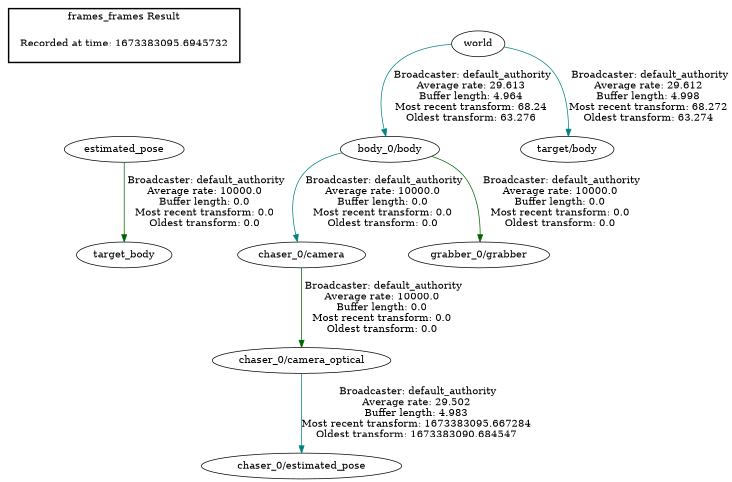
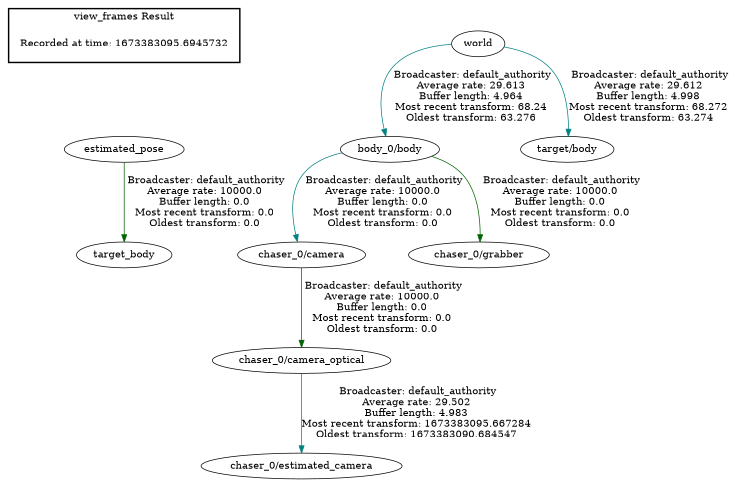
  digraph {
    edge [color=teal]
    "Recorded at time: 1673383095.6945732" [shape=plaintext]
    estimated_pose
    n3 [label="body_0/body"]
    "chaser_0/camera"
-   "chaser_0/grabber" [label="grabber_0/grabber"]
+   "chaser_0/grabber"
    "chaser_0/camera_optical"
-   "chaser_0/estimated_pose"
+   "chaser_0/estimated_pose" [label="chaser_0/estimated_camera"]
    world
    "target/body"
    target_body
    subgraph cluster_1 {
      color=black
-     label="frames_frames Result"
+     label="view_frames Result"
      style=bold
      "Recorded at time: 1673383095.6945732"
    }
    "Recorded at time: 1673383095.6945732" -> estimated_pose [style=invis color=""]
    estimated_pose -> target_body [color=darkgreen label=" Broadcaster: default_authority\nAverage rate: 10000.0\nBuffer length: 0.0\nMost recent transform: 0.0\nOldest transform: 0.0\n"]
    n3 -> "chaser_0/camera" [label=" Broadcaster: default_authority\nAverage rate: 10000.0\nBuffer length: 0.0\nMost recent transform: 0.0\nOldest transform: 0.0\n"]
    n3 -> "chaser_0/grabber" [color=darkgreen label=" Broadcaster: default_authority\nAverage rate: 10000.0\nBuffer length: 0.0\nMost recent transform: 0.0\nOldest transform: 0.0\n"]
    "chaser_0/camera" -> "chaser_0/camera_optical" [color=darkgreen label=" Broadcaster: default_authority\nAverage rate: 10000.0\nBuffer length: 0.0\nMost recent transform: 0.0\nOldest transform: 0.0\n"]
    "chaser_0/camera_optical" -> "chaser_0/estimated_pose" [label=" Broadcaster: default_authority\nAverage rate: 29.502\nBuffer length: 4.983\nMost recent transform: 1673383095.667284\nOldest transform: 1673383090.684547\n"]
    world -> n3 [label=" Broadcaster: default_authority\nAverage rate: 29.613\nBuffer length: 4.964\nMost recent transform: 68.24\nOldest transform: 63.276\n"]
    world -> "target/body" [label=" Broadcaster: default_authority\nAverage rate: 29.612\nBuffer length: 4.998\nMost recent transform: 68.272\nOldest transform: 63.274\n"]
  }
